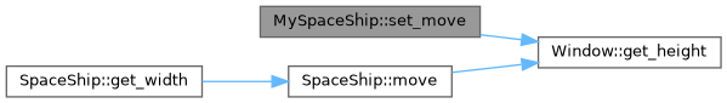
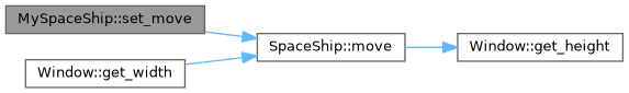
  digraph {
    rankdir=LR
    node [color=grey40 fillcolor=white fontname=Helvetica fontsize=10 shape=box style=filled]
    edge [color=steelblue1 fontname=Helvetica fontsize=10 labelfontname=Helvetica labelfontsize=10 style=solid]
    n1 [color=gray40 fillcolor=grey60 fontcolor=black height=0.2 label="MySpaceShip::set_move" width=0.4]
    n2 [height=0.2 label="SpaceShip::move" width=0.4]
    n3 [height=0.2 label="Window::get_height" width=0.4]
-   n4 [height=0.2 label="SpaceShip::get_width" width=0.4]
-   n1 -> n3
+   n4 [height=0.2 label="Window::get_width" width=0.4]
+   n1 -> n2
    n2 -> n3
    n4 -> n2
  }
